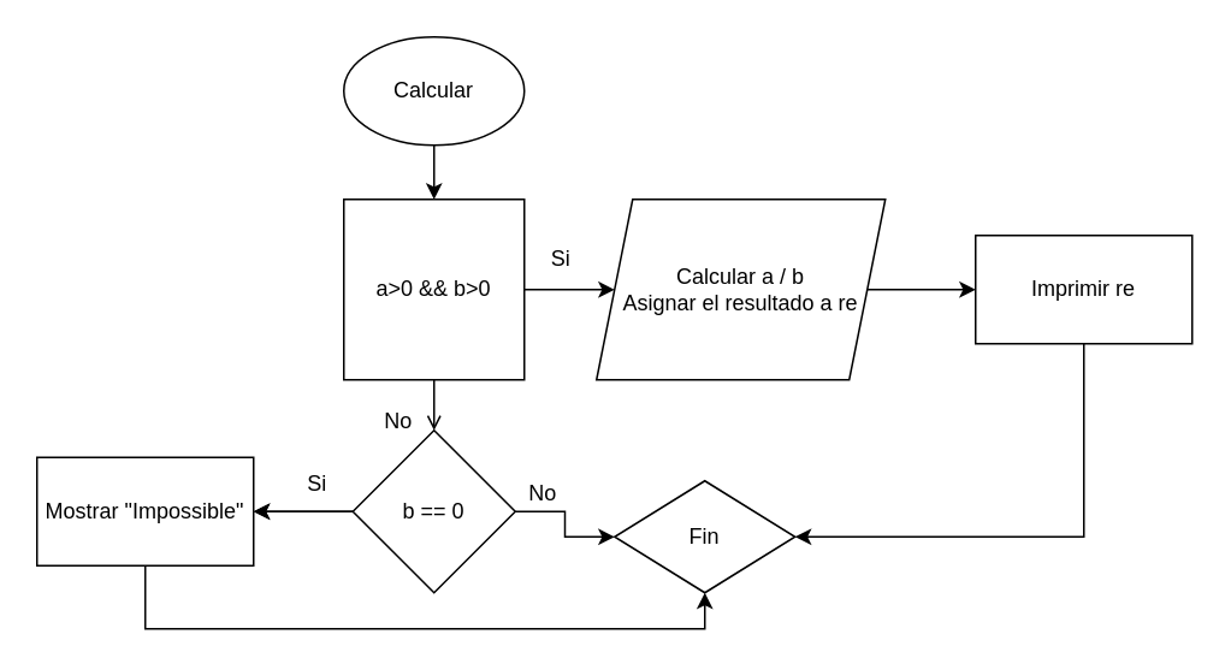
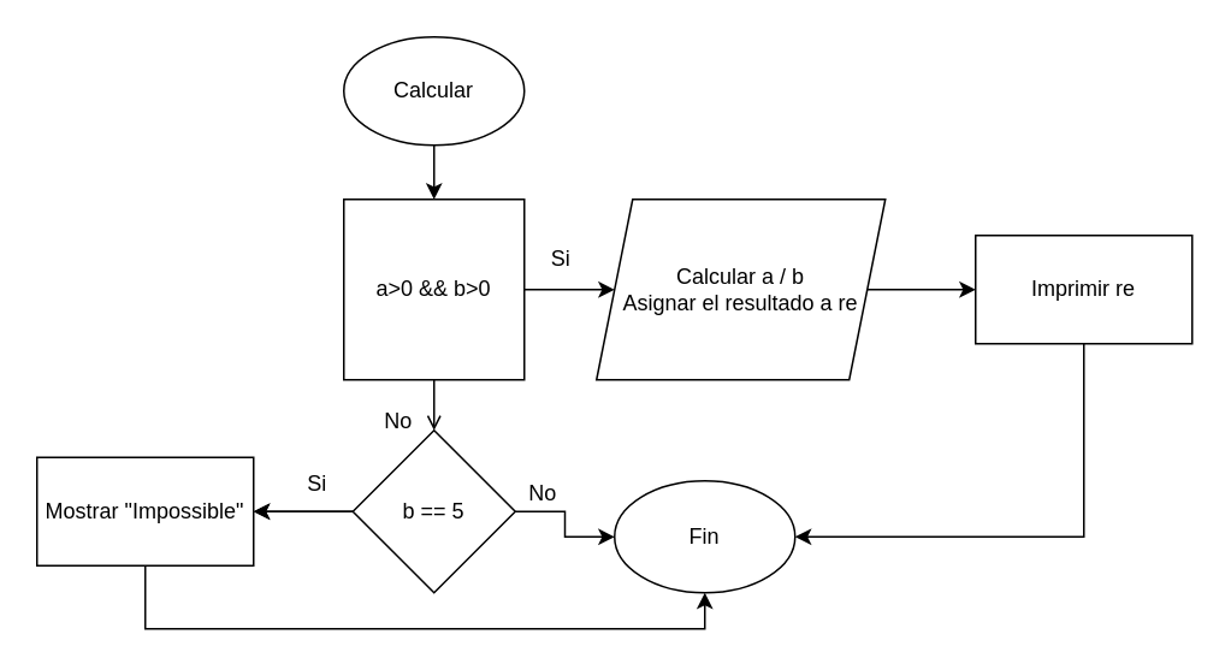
  <mxCell id="0" />
  <mxCell id="1" parent="0" />
  <mxCell id="2" style="edgeStyle=orthogonalEdgeStyle;rounded=0;orthogonalLoop=1;jettySize=auto;html=1;exitX=0.5;exitY=1;exitDx=0;exitDy=0;entryX=0.5;entryY=0;entryDx=0;entryDy=0;" edge="1" parent="1" source="3" target="6"><mxGeometry relative="1" as="geometry" /></mxCell>
  <mxCell id="3" value="Calcular" style="ellipse;whiteSpace=wrap;html=1;" vertex="1" parent="1"><mxGeometry x="190" y="20" width="100" height="60" as="geometry" /></mxCell>
  <mxCell id="4" style="edgeStyle=orthogonalEdgeStyle;rounded=0;orthogonalLoop=1;jettySize=auto;html=1;exitX=1;exitY=0.5;exitDx=0;exitDy=0;" edge="1" parent="1" source="6" target="8"><mxGeometry relative="1" as="geometry" /></mxCell>
  <mxCell id="5" style="edgeStyle=orthogonalEdgeStyle;rounded=0;orthogonalLoop=1;jettySize=auto;html=1;exitX=0.5;exitY=1;exitDx=0;exitDy=0;entryX=0.5;entryY=0;entryDx=0;entryDy=0;endArrow=open;" edge="1" parent="1" source="6" target="15"><mxGeometry relative="1" as="geometry" /></mxCell>
  <mxCell id="6" value="a&amp;gt;0 &amp;amp;&amp;amp; b&amp;gt;0" style="whiteSpace=wrap;html=1;rounded=0;" vertex="1" parent="1"><mxGeometry x="190" y="110" width="100" height="100" as="geometry" /></mxCell>
  <mxCell id="7" style="edgeStyle=orthogonalEdgeStyle;rounded=0;orthogonalLoop=1;jettySize=auto;html=1;exitX=1;exitY=0.5;exitDx=0;exitDy=0;" edge="1" parent="1" source="8" target="11"><mxGeometry relative="1" as="geometry" /></mxCell>
  <mxCell id="8" value="Calcular a / b&lt;div&gt;Asignar el resultado a re&lt;/div&gt;" style="shape=parallelogram;perimeter=parallelogramPerimeter;whiteSpace=wrap;html=1;fixedSize=1;" vertex="1" parent="1"><mxGeometry x="330" y="110" width="160" height="100" as="geometry" /></mxCell>
  <mxCell id="9" value="Si" style="text;html=1;align=center;verticalAlign=middle;resizable=0;points=[];autosize=1;strokeColor=none;fillColor=none;" vertex="1" parent="1"><mxGeometry x="295" y="128" width="30" height="30" as="geometry" /></mxCell>
  <mxCell id="10" style="edgeStyle=orthogonalEdgeStyle;rounded=0;orthogonalLoop=1;jettySize=auto;html=1;exitX=0.5;exitY=1;exitDx=0;exitDy=0;entryX=1;entryY=0.5;entryDx=0;entryDy=0;" edge="1" parent="1" source="11" target="20"><mxGeometry relative="1" as="geometry" /></mxCell>
  <mxCell id="11" value="Imprimir re" style="rounded=0;whiteSpace=wrap;html=1;" vertex="1" parent="1"><mxGeometry x="540" y="130" width="120" height="60" as="geometry" /></mxCell>
  <mxCell id="12" style="edgeStyle=orthogonalEdgeStyle;rounded=0;orthogonalLoop=1;jettySize=auto;html=1;exitX=0;exitY=0.5;exitDx=0;exitDy=0;entryX=1;entryY=0.5;entryDx=0;entryDy=0;" edge="1" parent="1" source="15" target="18"><mxGeometry relative="1" as="geometry" /></mxCell>
  <mxCell id="13" value="" style="edgeStyle=orthogonalEdgeStyle;rounded=0;orthogonalLoop=1;jettySize=auto;html=1;" edge="1" parent="1" source="15" target="18"><mxGeometry relative="1" as="geometry" /></mxCell>
  <mxCell id="14" style="edgeStyle=orthogonalEdgeStyle;rounded=0;orthogonalLoop=1;jettySize=auto;html=1;exitX=1;exitY=0.5;exitDx=0;exitDy=0;entryX=0;entryY=0.5;entryDx=0;entryDy=0;" edge="1" parent="1" source="15" target="20"><mxGeometry relative="1" as="geometry" /></mxCell>
- <mxCell id="15" value="b == 0" style="rhombus;whiteSpace=wrap;html=1;" vertex="1" parent="1"><mxGeometry x="195" y="238" width="90" height="90" as="geometry" /></mxCell>
+ <mxCell id="15" value="b == 5" style="rhombus;whiteSpace=wrap;html=1;" vertex="1" parent="1"><mxGeometry x="195" y="238" width="90" height="90" as="geometry" /></mxCell>
  <mxCell id="16" value="No" style="text;html=1;align=center;verticalAlign=middle;resizable=0;points=[];autosize=1;strokeColor=none;fillColor=none;" vertex="1" parent="1"><mxGeometry x="200" y="218" width="40" height="30" as="geometry" /></mxCell>
  <mxCell id="17" style="edgeStyle=orthogonalEdgeStyle;rounded=0;orthogonalLoop=1;jettySize=auto;html=1;exitX=0.5;exitY=1;exitDx=0;exitDy=0;entryX=0.5;entryY=1;entryDx=0;entryDy=0;" edge="1" parent="1" source="18" target="20"><mxGeometry relative="1" as="geometry" /></mxCell>
  <mxCell id="18" value="Mostrar&amp;nbsp;&quot;Impossible&quot;" style="rounded=0;whiteSpace=wrap;html=1;" vertex="1" parent="1"><mxGeometry x="20" y="253" width="120" height="60" as="geometry" /></mxCell>
  <mxCell id="19" value="Si" style="text;html=1;align=center;verticalAlign=middle;resizable=0;points=[];autosize=1;strokeColor=none;fillColor=none;" vertex="1" parent="1"><mxGeometry x="160" y="253" width="30" height="30" as="geometry" /></mxCell>
- <mxCell id="20" value="Fin" style="rhombus;whiteSpace=wrap;html=1;" vertex="1" parent="1"><mxGeometry x="340" y="266" width="100" height="62" as="geometry" /></mxCell>
+ <mxCell id="20" value="Fin" style="ellipse;whiteSpace=wrap;html=1;" vertex="1" parent="1"><mxGeometry x="340" y="266" width="100" height="62" as="geometry" /></mxCell>
  <mxCell id="21" value="No" style="text;html=1;align=center;verticalAlign=middle;resizable=0;points=[];autosize=1;strokeColor=none;fillColor=none;" vertex="1" parent="1"><mxGeometry x="280" y="258" width="40" height="30" as="geometry" /></mxCell>
